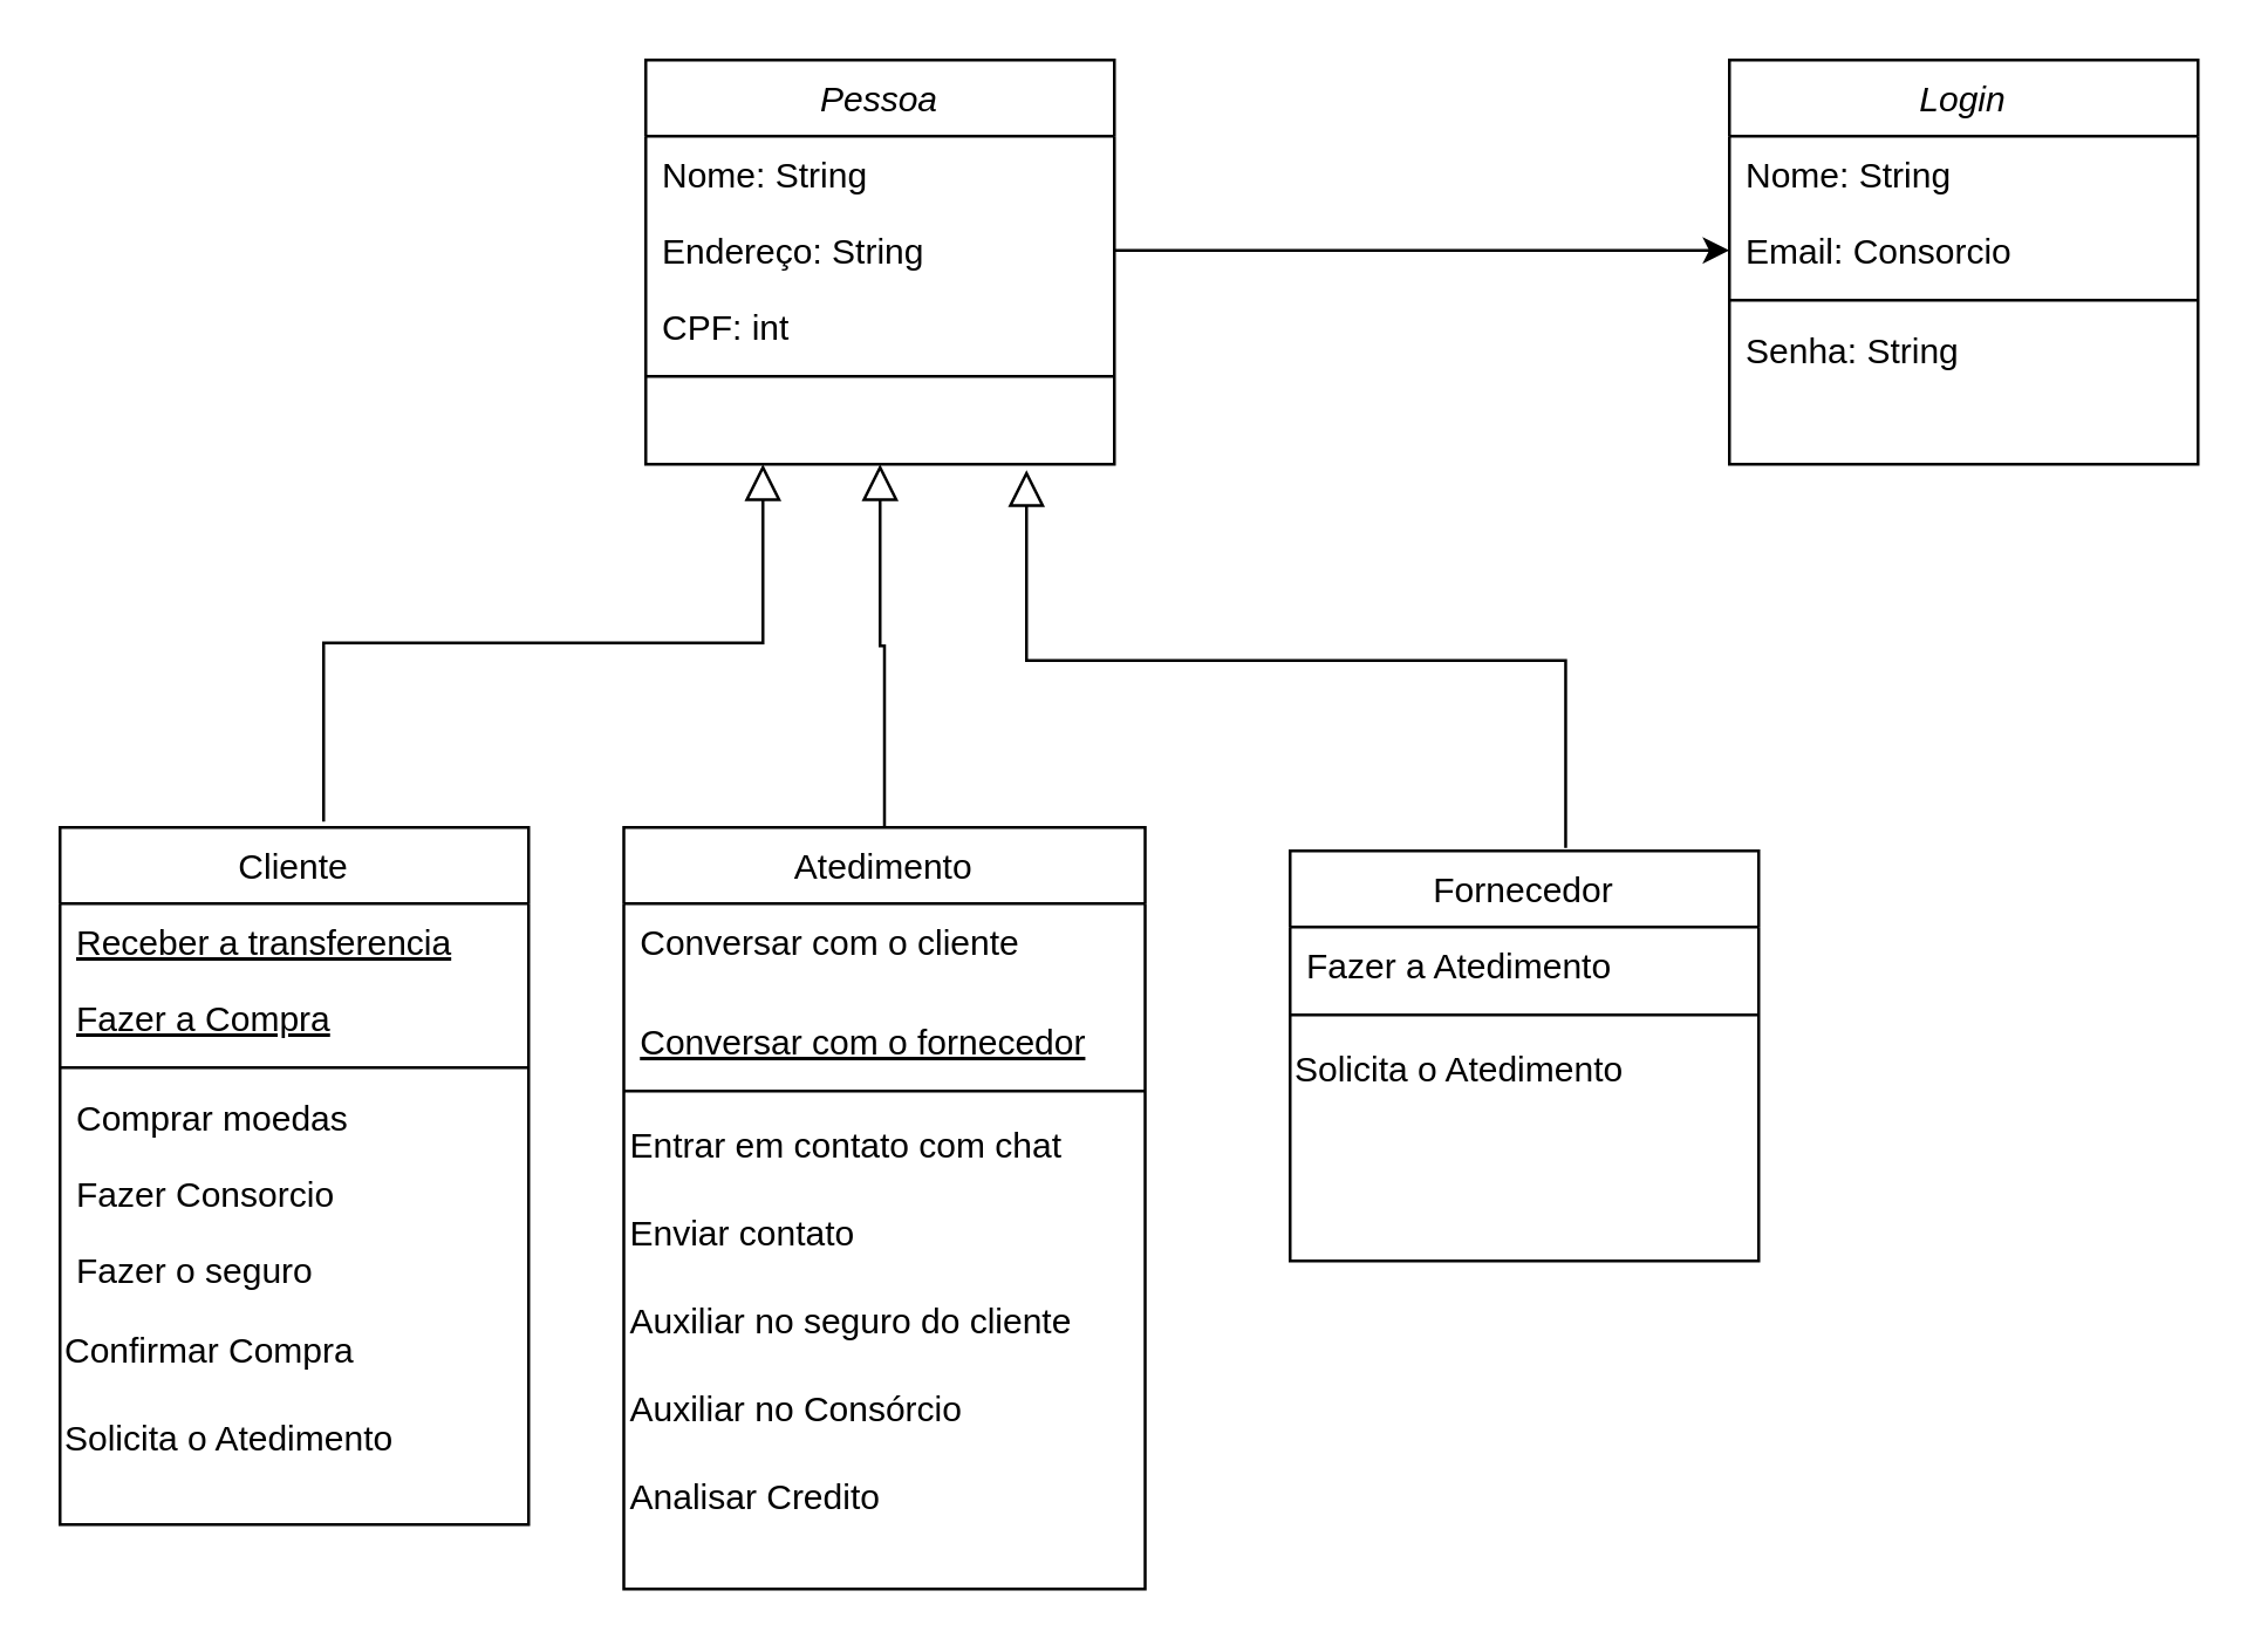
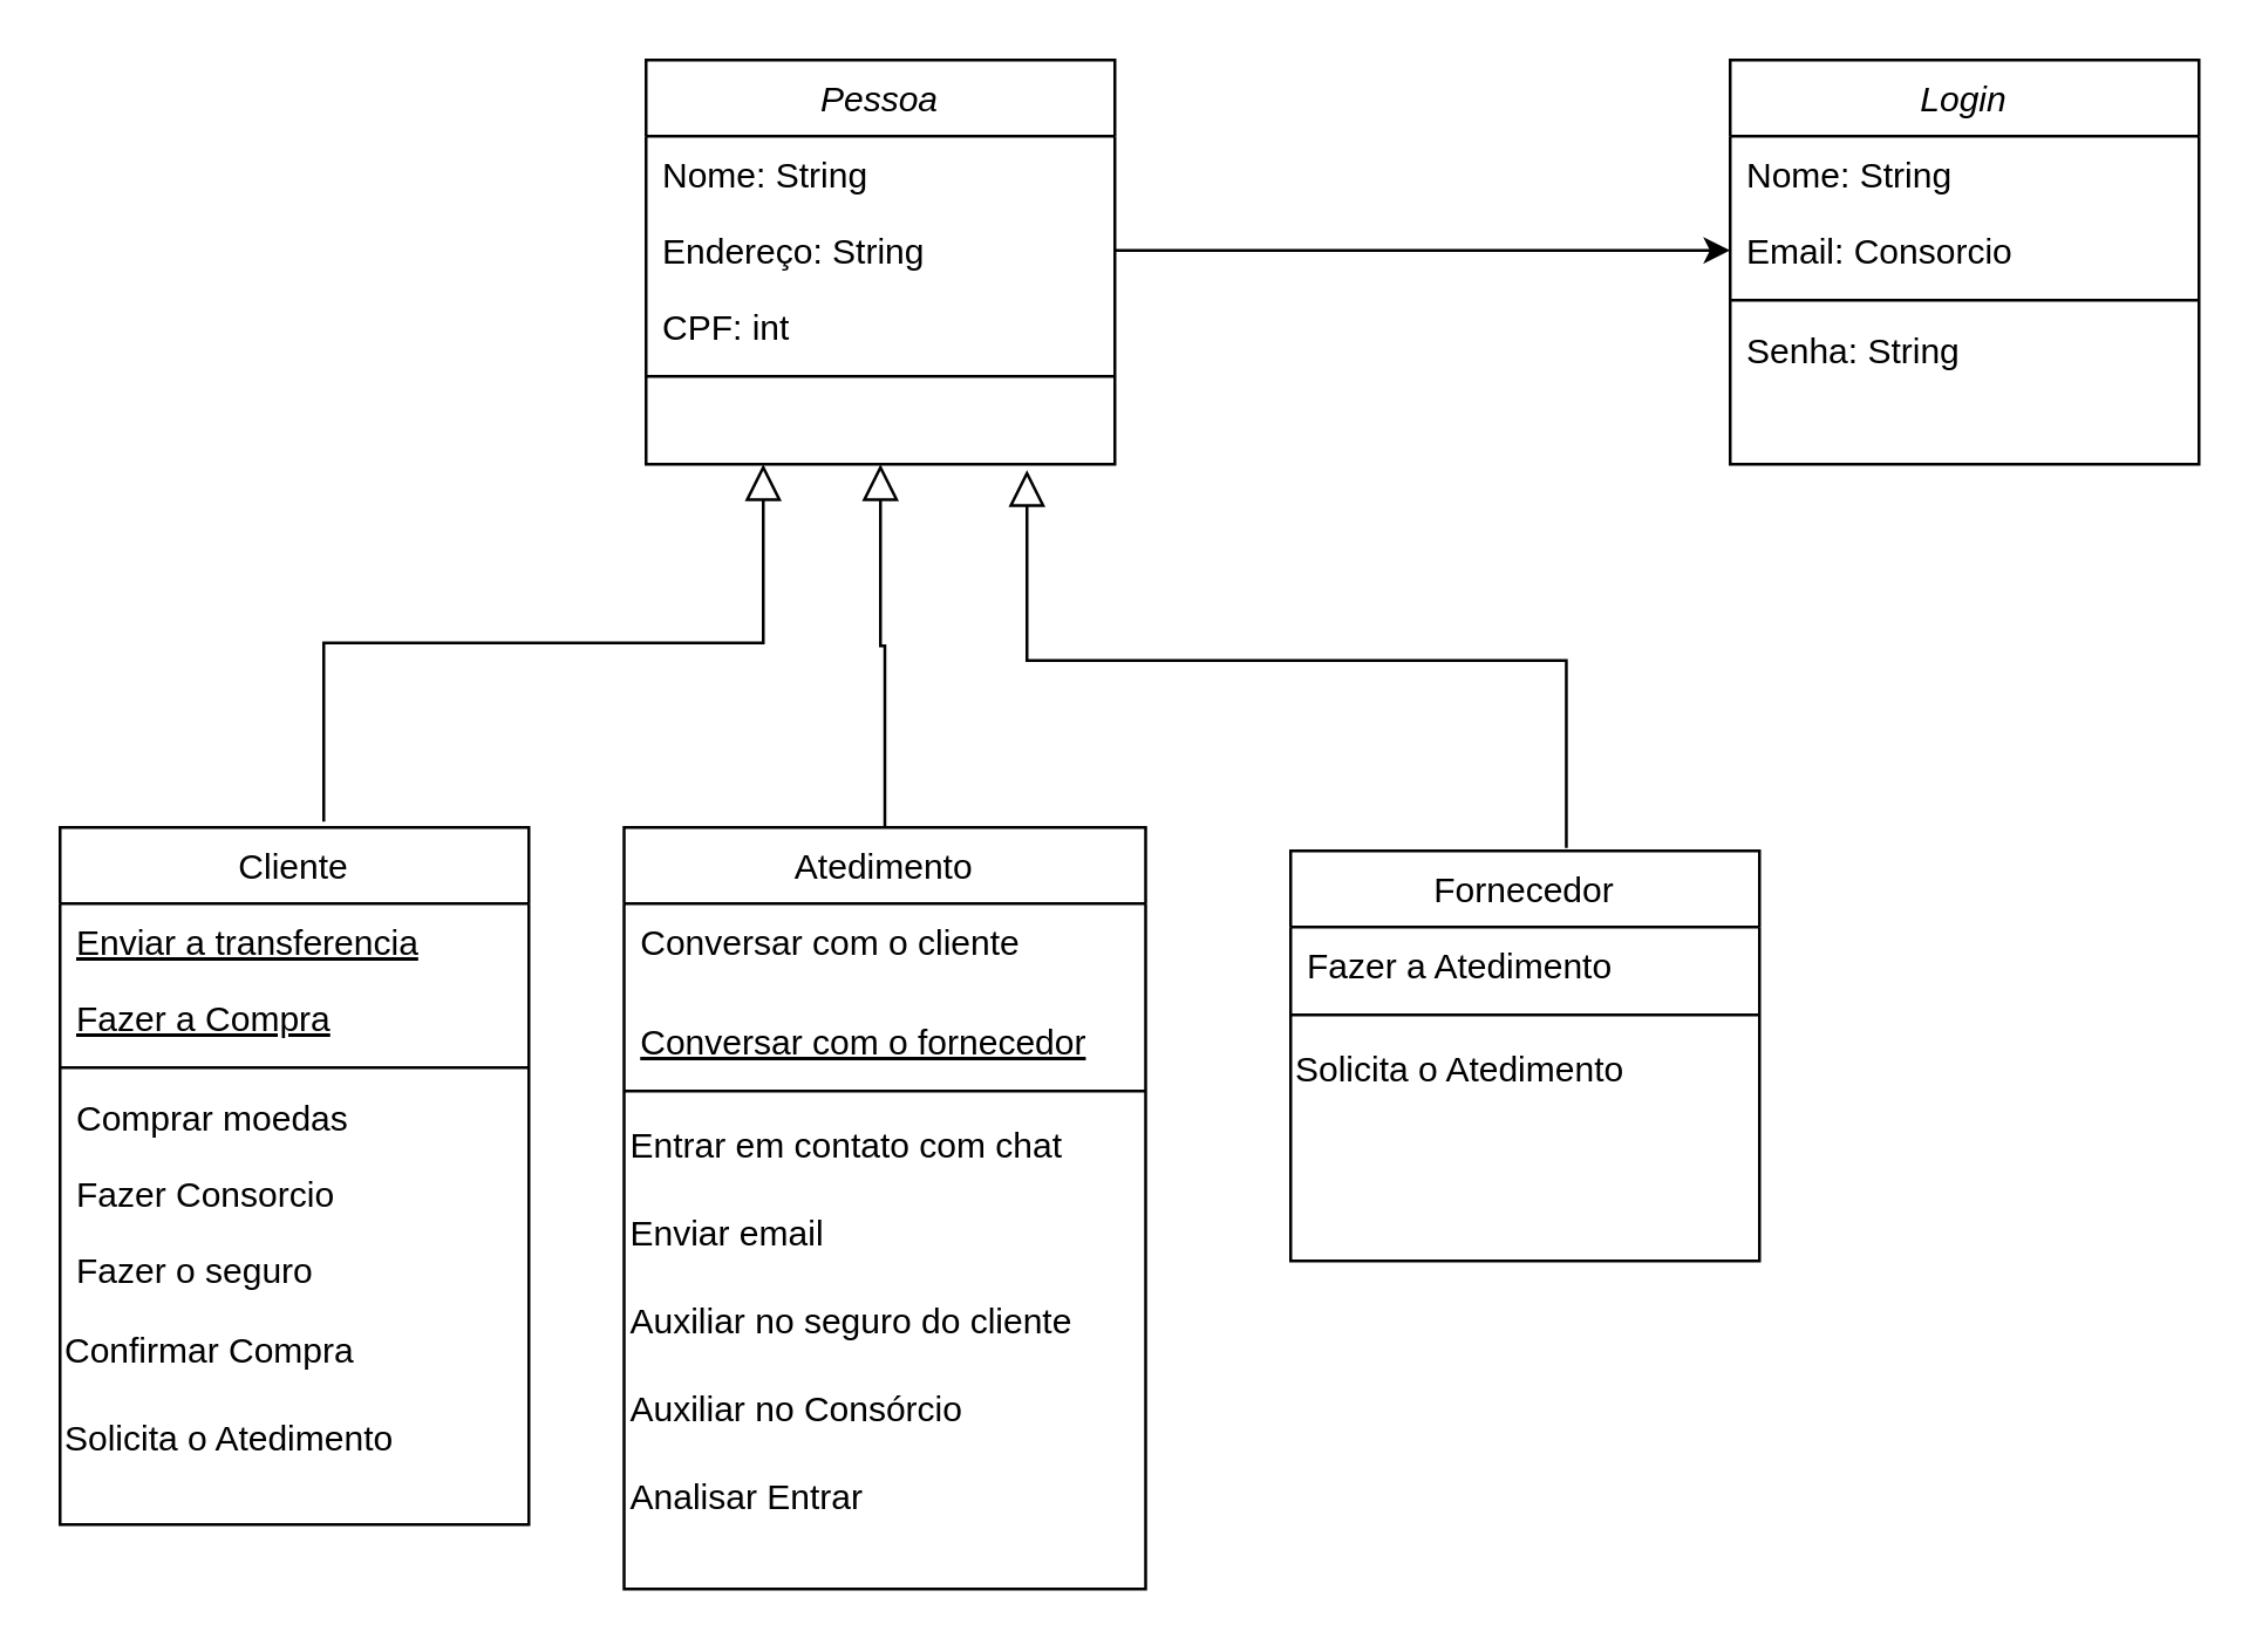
  <mxCell id="0" />
  <mxCell id="1" parent="0" />
  <mxCell id="2" value="Cliente" style="swimlane;fontStyle=0;align=center;verticalAlign=top;childLayout=stackLayout;horizontal=1;startSize=26;horizontalStack=0;resizeParent=1;resizeLast=0;collapsible=1;marginBottom=0;rounded=0;shadow=0;strokeWidth=1;" parent="1" vertex="1"><mxGeometry x="20" y="282" width="160" height="238" as="geometry"><mxRectangle x="130" y="380" width="160" height="26" as="alternateBounds" /></mxGeometry></mxCell>
- <mxCell id="3" value="Receber a transferencia" style="text;align=left;verticalAlign=top;spacingLeft=4;spacingRight=4;overflow=hidden;rotatable=0;points=[[0,0.5],[1,0.5]];portConstraint=eastwest;fontStyle=4" parent="2" vertex="1"><mxGeometry y="26" width="160" height="26" as="geometry" /></mxCell>
+ <mxCell id="3" value="Enviar a transferencia" style="text;align=left;verticalAlign=top;spacingLeft=4;spacingRight=4;overflow=hidden;rotatable=0;points=[[0,0.5],[1,0.5]];portConstraint=eastwest;fontStyle=4" parent="2" vertex="1"><mxGeometry y="26" width="160" height="26" as="geometry" /></mxCell>
  <mxCell id="4" value="Fazer a Compra" style="text;align=left;verticalAlign=top;spacingLeft=4;spacingRight=4;overflow=hidden;rotatable=0;points=[[0,0.5],[1,0.5]];portConstraint=eastwest;fontStyle=4" vertex="1" parent="2"><mxGeometry y="52" width="160" height="26" as="geometry" /></mxCell>
  <mxCell id="5" value="" style="line;html=1;strokeWidth=1;align=left;verticalAlign=middle;spacingTop=-1;spacingLeft=3;spacingRight=3;rotatable=0;labelPosition=right;points=[];portConstraint=eastwest;" parent="2" vertex="1"><mxGeometry y="78" width="160" height="8" as="geometry" /></mxCell>
  <mxCell id="6" value="Comprar moedas" style="text;align=left;verticalAlign=top;spacingLeft=4;spacingRight=4;overflow=hidden;rotatable=0;points=[[0,0.5],[1,0.5]];portConstraint=eastwest;rounded=0;shadow=0;html=0;" parent="2" vertex="1"><mxGeometry y="86" width="160" height="26" as="geometry" /></mxCell>
  <mxCell id="7" value="Fazer Consorcio" style="text;align=left;verticalAlign=top;spacingLeft=4;spacingRight=4;overflow=hidden;rotatable=0;points=[[0,0.5],[1,0.5]];portConstraint=eastwest;rounded=0;shadow=0;html=0;" vertex="1" parent="2"><mxGeometry y="112" width="160" height="26" as="geometry" /></mxCell>
  <mxCell id="8" value="Fazer o seguro" style="text;align=left;verticalAlign=top;spacingLeft=4;spacingRight=4;overflow=hidden;rotatable=0;points=[[0,0.5],[1,0.5]];portConstraint=eastwest;" parent="2" vertex="1"><mxGeometry y="138" width="160" height="26" as="geometry" /></mxCell>
  <mxCell id="9" value="Confirmar Compra" style="text;html=1;align=left;verticalAlign=middle;resizable=0;points=[];autosize=1;strokeColor=none;fillColor=none;" vertex="1" parent="2"><mxGeometry y="164" width="160" height="30" as="geometry" /></mxCell>
  <mxCell id="10" value="Solicita o Atedimento" style="text;html=1;align=left;verticalAlign=middle;resizable=0;points=[];autosize=1;strokeColor=none;fillColor=none;" vertex="1" parent="2"><mxGeometry y="194" width="160" height="30" as="geometry" /></mxCell>
  <mxCell id="11" value="Atedimento" style="swimlane;fontStyle=0;align=center;verticalAlign=top;childLayout=stackLayout;horizontal=1;startSize=26;horizontalStack=0;resizeParent=1;resizeLast=0;collapsible=1;marginBottom=0;rounded=0;shadow=0;strokeWidth=1;" parent="1" vertex="1"><mxGeometry x="212.5" y="282" width="178" height="260" as="geometry"><mxRectangle x="340" y="380" width="170" height="26" as="alternateBounds" /></mxGeometry></mxCell>
  <mxCell id="12" value="Conversar com o cliente" style="text;align=left;verticalAlign=top;spacingLeft=4;spacingRight=4;overflow=hidden;rotatable=0;points=[[0,0.5],[1,0.5]];portConstraint=eastwest;" parent="11" vertex="1"><mxGeometry y="26" width="178" height="34" as="geometry" /></mxCell>
  <mxCell id="13" value="Conversar com o fornecedor" style="text;align=left;verticalAlign=top;spacingLeft=4;spacingRight=4;overflow=hidden;rotatable=0;points=[[0,0.5],[1,0.5]];portConstraint=eastwest;fontStyle=4" vertex="1" parent="11"><mxGeometry y="60" width="178" height="26" as="geometry" /></mxCell>
  <mxCell id="14" value="" style="line;html=1;strokeWidth=1;align=left;verticalAlign=middle;spacingTop=-1;spacingLeft=3;spacingRight=3;rotatable=0;labelPosition=right;points=[];portConstraint=eastwest;" parent="11" vertex="1"><mxGeometry y="86" width="178" height="8" as="geometry" /></mxCell>
  <mxCell id="15" value="Entrar em contato com chat" style="text;html=1;align=left;verticalAlign=middle;resizable=0;points=[];autosize=1;strokeColor=none;fillColor=none;" vertex="1" parent="11"><mxGeometry y="94" width="178" height="30" as="geometry" /></mxCell>
- <mxCell id="16" value="Enviar contato" style="text;html=1;align=left;verticalAlign=middle;resizable=0;points=[];autosize=1;strokeColor=none;fillColor=none;" vertex="1" parent="11"><mxGeometry y="124" width="178" height="30" as="geometry" /></mxCell>
+ <mxCell id="16" value="Enviar email" style="text;html=1;align=left;verticalAlign=middle;resizable=0;points=[];autosize=1;strokeColor=none;fillColor=none;" vertex="1" parent="11"><mxGeometry y="124" width="178" height="30" as="geometry" /></mxCell>
  <mxCell id="17" value="Auxiliar no seguro do cliente" style="text;html=1;align=left;verticalAlign=middle;resizable=0;points=[];autosize=1;strokeColor=none;fillColor=none;" vertex="1" parent="11"><mxGeometry y="154" width="178" height="30" as="geometry" /></mxCell>
  <mxCell id="18" value="Auxiliar no Consórcio" style="text;html=1;align=left;verticalAlign=middle;resizable=0;points=[];autosize=1;strokeColor=none;fillColor=none;" vertex="1" parent="11"><mxGeometry y="184" width="178" height="30" as="geometry" /></mxCell>
- <mxCell id="19" value="Analisar Credito" style="text;html=1;align=left;verticalAlign=middle;resizable=0;points=[];autosize=1;strokeColor=none;fillColor=none;" vertex="1" parent="11"><mxGeometry y="214" width="178" height="30" as="geometry" /></mxCell>
+ <mxCell id="19" value="Analisar Entrar" style="text;html=1;align=left;verticalAlign=middle;resizable=0;points=[];autosize=1;strokeColor=none;fillColor=none;" vertex="1" parent="11"><mxGeometry y="214" width="178" height="30" as="geometry" /></mxCell>
  <mxCell id="20" value="" style="endArrow=block;endSize=10;endFill=0;shadow=0;strokeWidth=1;rounded=0;edgeStyle=elbowEdgeStyle;elbow=vertical;" parent="1" source="11" edge="1"><mxGeometry width="160" relative="1" as="geometry"><mxPoint x="220" y="323" as="sourcePoint" /><mxPoint x="300" y="158" as="targetPoint" /></mxGeometry></mxCell>
  <mxCell id="21" value="Fornecedor" style="swimlane;fontStyle=0;align=center;verticalAlign=top;childLayout=stackLayout;horizontal=1;startSize=26;horizontalStack=0;resizeParent=1;resizeLast=0;collapsible=1;marginBottom=0;rounded=0;shadow=0;strokeWidth=1;" vertex="1" parent="1"><mxGeometry x="440" y="290" width="160" height="140" as="geometry"><mxRectangle x="340" y="380" width="170" height="26" as="alternateBounds" /></mxGeometry></mxCell>
  <mxCell id="22" value="Fazer a Atedimento" style="text;align=left;verticalAlign=top;spacingLeft=4;spacingRight=4;overflow=hidden;rotatable=0;points=[[0,0.5],[1,0.5]];portConstraint=eastwest;glass=1;" vertex="1" parent="21"><mxGeometry y="26" width="160" height="26" as="geometry" /></mxCell>
  <mxCell id="23" value="" style="line;html=1;strokeWidth=1;align=left;verticalAlign=middle;spacingTop=-1;spacingLeft=3;spacingRight=3;rotatable=0;labelPosition=right;points=[];portConstraint=eastwest;" vertex="1" parent="21"><mxGeometry y="52" width="160" height="8" as="geometry" /></mxCell>
  <mxCell id="24" value="Solicita o Atedimento" style="text;html=1;align=left;verticalAlign=middle;resizable=0;points=[];autosize=1;strokeColor=none;fillColor=none;" vertex="1" parent="21"><mxGeometry y="60" width="160" height="30" as="geometry" /></mxCell>
  <mxCell id="25" value="Login" style="swimlane;fontStyle=2;align=center;verticalAlign=top;childLayout=stackLayout;horizontal=1;startSize=26;horizontalStack=0;resizeParent=1;resizeLast=0;collapsible=1;marginBottom=0;rounded=0;shadow=0;strokeWidth=1;" vertex="1" parent="1"><mxGeometry x="590" y="20" width="160" height="138" as="geometry"><mxRectangle x="230" y="140" width="160" height="26" as="alternateBounds" /></mxGeometry></mxCell>
  <mxCell id="26" value="Nome: String " style="text;align=left;verticalAlign=top;spacingLeft=4;spacingRight=4;overflow=hidden;rotatable=0;points=[[0,0.5],[1,0.5]];portConstraint=eastwest;" vertex="1" parent="25"><mxGeometry y="26" width="160" height="26" as="geometry" /></mxCell>
  <mxCell id="27" value="Email: Consorcio" style="text;align=left;verticalAlign=top;spacingLeft=4;spacingRight=4;overflow=hidden;rotatable=0;points=[[0,0.5],[1,0.5]];portConstraint=eastwest;rounded=0;shadow=0;html=0;" vertex="1" parent="25"><mxGeometry y="52" width="160" height="26" as="geometry" /></mxCell>
  <mxCell id="28" value="" style="line;html=1;strokeWidth=1;align=left;verticalAlign=middle;spacingTop=-1;spacingLeft=3;spacingRight=3;rotatable=0;labelPosition=right;points=[];portConstraint=eastwest;" vertex="1" parent="25"><mxGeometry y="78" width="160" height="8" as="geometry" /></mxCell>
  <mxCell id="29" value="Senha: String" style="text;align=left;verticalAlign=top;spacingLeft=4;spacingRight=4;overflow=hidden;rotatable=0;points=[[0,0.5],[1,0.5]];portConstraint=eastwest;" vertex="1" parent="25"><mxGeometry y="86" width="160" height="26" as="geometry" /></mxCell>
  <mxCell id="30" value="Pessoa" style="swimlane;fontStyle=2;align=center;verticalAlign=top;childLayout=stackLayout;horizontal=1;startSize=26;horizontalStack=0;resizeParent=1;resizeLast=0;collapsible=1;marginBottom=0;rounded=0;shadow=0;strokeWidth=1;" vertex="1" parent="1"><mxGeometry x="220" y="20" width="160" height="138" as="geometry"><mxRectangle x="230" y="140" width="160" height="26" as="alternateBounds" /></mxGeometry></mxCell>
  <mxCell id="31" value="Nome: String " style="text;align=left;verticalAlign=top;spacingLeft=4;spacingRight=4;overflow=hidden;rotatable=0;points=[[0,0.5],[1,0.5]];portConstraint=eastwest;" vertex="1" parent="30"><mxGeometry y="26" width="160" height="26" as="geometry" /></mxCell>
  <mxCell id="32" value="Endereço: String" style="text;align=left;verticalAlign=top;spacingLeft=4;spacingRight=4;overflow=hidden;rotatable=0;points=[[0,0.5],[1,0.5]];portConstraint=eastwest;rounded=0;shadow=0;html=0;" vertex="1" parent="30"><mxGeometry y="52" width="160" height="26" as="geometry" /></mxCell>
  <mxCell id="33" value="CPF: int" style="text;align=left;verticalAlign=top;spacingLeft=4;spacingRight=4;overflow=hidden;rotatable=0;points=[[0,0.5],[1,0.5]];portConstraint=eastwest;" vertex="1" parent="30"><mxGeometry y="78" width="160" height="26" as="geometry" /></mxCell>
  <mxCell id="34" value="" style="line;html=1;strokeWidth=1;align=left;verticalAlign=middle;spacingTop=-1;spacingLeft=3;spacingRight=3;rotatable=0;labelPosition=right;points=[];portConstraint=eastwest;" vertex="1" parent="30"><mxGeometry y="104" width="160" height="8" as="geometry" /></mxCell>
  <mxCell id="35" value="" style="endArrow=block;endSize=10;endFill=0;shadow=0;strokeWidth=1;rounded=0;edgeStyle=elbowEdgeStyle;elbow=vertical;exitX=0.588;exitY=-0.007;exitDx=0;exitDy=0;exitPerimeter=0;" edge="1" parent="1" source="21"><mxGeometry width="160" relative="1" as="geometry"><mxPoint x="310" y="292" as="sourcePoint" /><mxPoint x="350" y="160" as="targetPoint" /></mxGeometry></mxCell>
  <mxCell id="36" value="" style="endArrow=block;endSize=10;endFill=0;shadow=0;strokeWidth=1;rounded=0;edgeStyle=elbowEdgeStyle;elbow=vertical;entryX=0.25;entryY=1;entryDx=0;entryDy=0;" edge="1" parent="1" target="30"><mxGeometry width="160" relative="1" as="geometry"><mxPoint x="110" y="280" as="sourcePoint" /><mxPoint x="320" y="178" as="targetPoint" /></mxGeometry></mxCell>
  <mxCell id="37" value="" style="endArrow=classic;html=1;rounded=0;exitX=1;exitY=0.5;exitDx=0;exitDy=0;entryX=0;entryY=0.5;entryDx=0;entryDy=0;" edge="1" parent="1" source="32" target="27"><mxGeometry width="50" height="50" relative="1" as="geometry"><mxPoint x="400" y="290" as="sourcePoint" /><mxPoint x="450" y="240" as="targetPoint" /></mxGeometry></mxCell>
